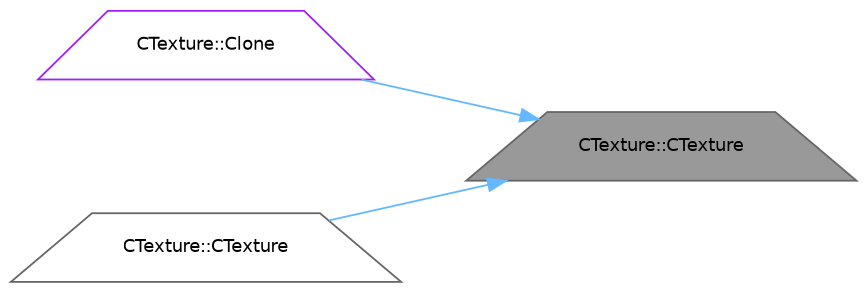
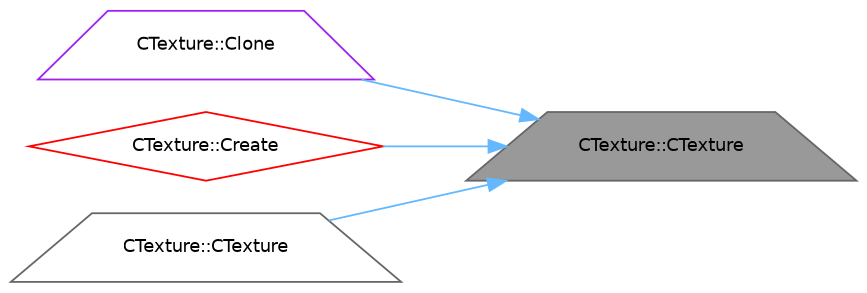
  digraph {
    rankdir=RL
    node [color=gray40 fillcolor=white fontname=Helvetica fontsize=10 shape=trapezium style=filled]
    edge [color=steelblue1 dir=back fontname=Helvetica fontsize=10 labelfontname=Helvetica labelfontsize=10 style=solid]
    n1 [fillcolor=grey60 fontcolor=black height=0.2 label="CTexture::CTexture" width=0.4]
    n2 [color=purple height=0.2 label="CTexture::Clone" width=0.4]
+   n3 [color=red height=0.2 label="CTexture::Create" shape=diamond width=0.4]
    n4 [height=0.2 label="CTexture::CTexture" width=0.4]
    n1 -> n2
+   n1 -> n3
    n1 -> n4
  }
